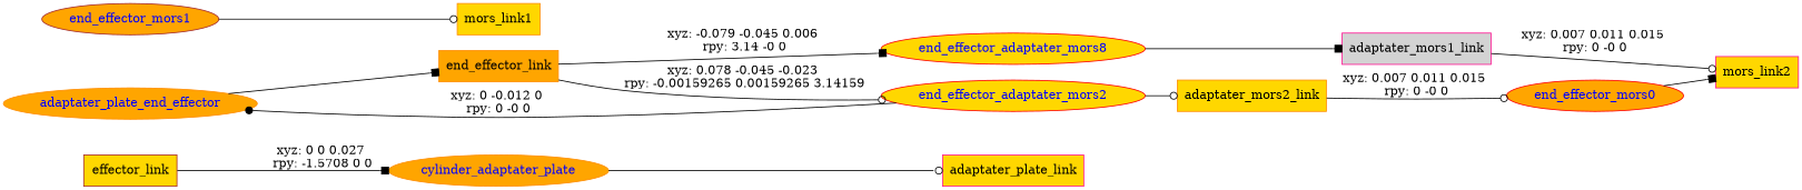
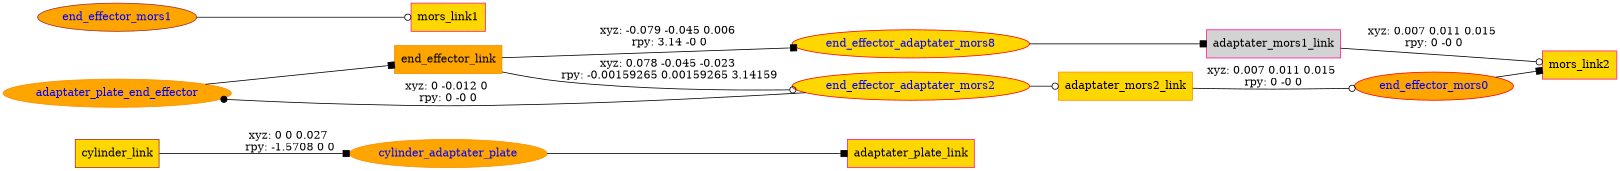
  digraph {
    rankdir=LR
    node [color=darkorange fillcolor=gold shape=box style=filled]
    edge [arrowhead=box]
-   n1 [color=brown label=effector_link]
+   n1 [color=brown label=cylinder_link]
    cylinder_adaptater_plate [fillcolor=orange fontcolor=blue shape=ellipse]
    n3 [color=deeppink label=adaptater_plate_link]
    adaptater_plate_end_effector [fillcolor=orange fontcolor=blue shape=ellipse]
    n5 [fillcolor=orange label=end_effector_link]
    n6 [color=red fontcolor=blue label=end_effector_adaptater_mors8 shape=ellipse]
    end_effector_adaptater_mors2 [color=red fontcolor=blue shape=ellipse]
    n8 [color=deeppink fillcolor=lightgrey label=adaptater_mors1_link]
    n9 [label=adaptater_mors2_link]
    n10 [color=deeppink label=mors_link2]
    end_effector_mors1 [color=brown fillcolor=orange fontcolor=blue shape=ellipse]
-   n12 [label=mors_link1]
+   n12 [color=deeppink label=mors_link1]
    n13 [color=red fillcolor=orange fontcolor=blue label=end_effector_mors0 shape=ellipse]
    n1 -> cylinder_adaptater_plate [label="xyz: 0 0 0.027 \nrpy: -1.5708 0 0"]
-   cylinder_adaptater_plate -> n3 [arrowhead=odot]
+   cylinder_adaptater_plate -> n3
    adaptater_plate_end_effector -> n5
    n5 -> n6 [label="xyz: -0.079 -0.045 0.006 \nrpy: 3.14 -0 0"]
    n5 -> end_effector_adaptater_mors2 [arrowhead=odot label="xyz: 0.078 -0.045 -0.023 \nrpy: -0.00159265 0.00159265 3.14159"]
    n6 -> n8
    end_effector_adaptater_mors2 -> adaptater_plate_end_effector [arrowhead=dot label="xyz: 0 -0.012 0 \nrpy: 0 -0 0"]
    end_effector_adaptater_mors2 -> n9 [arrowhead=odot]
    n8 -> n10 [arrowhead=odot label="xyz: 0.007 0.011 0.015 \nrpy: 0 -0 0"]
    n9 -> n13 [arrowhead=odot label="xyz: 0.007 0.011 0.015 \nrpy: 0 -0 0"]
    end_effector_mors1 -> n12 [arrowhead=odot]
    n13 -> n10
  }
